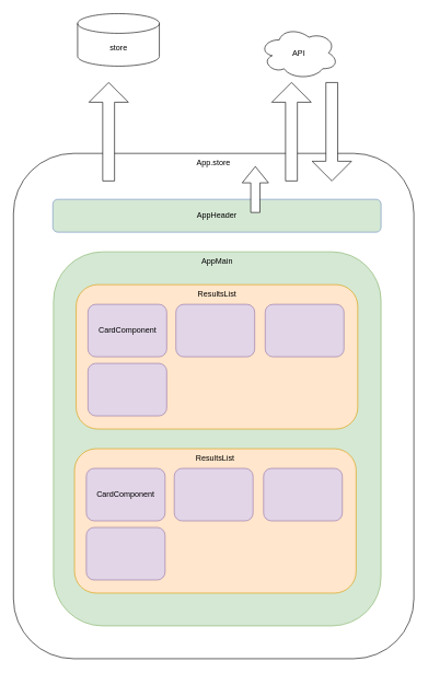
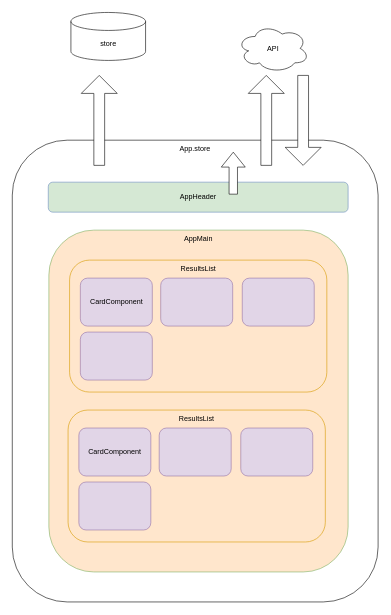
  <mxCell id="0" />
  <mxCell id="1" parent="0" />
  <mxCell id="2" value="App.store" style="rounded=1;whiteSpace=wrap;html=1;verticalAlign=top;" parent="1" vertex="1"><mxGeometry x="20" y="233" width="610" height="770" as="geometry" /></mxCell>
  <mxCell id="3" value="AppHeader" style="rounded=1;whiteSpace=wrap;html=1;fillColor=#d5e8d4;strokeColor=#6c8ebf;" parent="1" vertex="1"><mxGeometry x="80" y="303" width="500" height="50" as="geometry" /></mxCell>
- <mxCell id="4" value="AppMain" style="rounded=1;whiteSpace=wrap;html=1;verticalAlign=top;fillColor=#d5e8d4;strokeColor=#82b366;" parent="1" vertex="1"><mxGeometry x="81" y="383" width="499" height="570" as="geometry" /></mxCell>
+ <mxCell id="4" value="AppMain" style="rounded=1;whiteSpace=wrap;html=1;verticalAlign=top;fillColor=#ffe6cc;strokeColor=#82b366;" parent="1" vertex="1"><mxGeometry x="81" y="383" width="499" height="570" as="geometry" /></mxCell>
  <mxCell id="5" value="ResultsList" style="rounded=1;whiteSpace=wrap;html=1;verticalAlign=top;fillColor=#ffe6cc;strokeColor=#d79b00;" parent="1" vertex="1"><mxGeometry x="115.5" y="433" width="429" height="220" as="geometry" /></mxCell>
  <mxCell id="6" value="CardComponent" style="rounded=1;whiteSpace=wrap;html=1;fillColor=#e1d5e7;strokeColor=#9673a6;" parent="1" vertex="1"><mxGeometry x="133.5" y="463" width="120" height="80" as="geometry" /></mxCell>
  <mxCell id="7" value="" style="rounded=1;whiteSpace=wrap;html=1;fillColor=#e1d5e7;strokeColor=#9673a6;" parent="1" vertex="1"><mxGeometry x="267.5" y="463" width="120" height="80" as="geometry" /></mxCell>
  <mxCell id="8" value="" style="rounded=1;whiteSpace=wrap;html=1;fillColor=#e1d5e7;strokeColor=#9673a6;" parent="1" vertex="1"><mxGeometry x="403.5" y="463" width="120" height="80" as="geometry" /></mxCell>
  <mxCell id="9" value="" style="rounded=1;whiteSpace=wrap;html=1;fillColor=#e1d5e7;strokeColor=#9673a6;" parent="1" vertex="1"><mxGeometry x="133.5" y="553" width="120" height="80" as="geometry" /></mxCell>
  <mxCell id="10" value="" style="shape=singleArrow;whiteSpace=wrap;html=1;rotation=-90;" parent="1" vertex="1"><mxGeometry x="368.5" y="170" width="150" height="60" as="geometry" /></mxCell>
  <mxCell id="11" value="store" style="shape=cylinder3;whiteSpace=wrap;html=1;boundedLbl=1;backgroundOutline=1;size=15;" parent="1" vertex="1"><mxGeometry x="117.75" y="20" width="124.5" height="80" as="geometry" /></mxCell>
  <mxCell id="12" value="API" style="ellipse;shape=cloud;whiteSpace=wrap;html=1;" parent="1" vertex="1"><mxGeometry x="395" y="40" width="120" height="80" as="geometry" /></mxCell>
  <mxCell id="13" value="" style="shape=singleArrow;direction=north;whiteSpace=wrap;html=1;arrowWidth=0.35;arrowSize=0.355;" parent="1" vertex="1"><mxGeometry x="368.5" y="253" width="40" height="70" as="geometry" /></mxCell>
  <mxCell id="14" value="ResultsList" style="rounded=1;whiteSpace=wrap;html=1;verticalAlign=top;fillColor=#ffe6cc;strokeColor=#d79b00;" vertex="1" parent="1"><mxGeometry x="113" y="683" width="429" height="220" as="geometry" /></mxCell>
  <mxCell id="15" value="CardComponent" style="rounded=1;whiteSpace=wrap;html=1;fillColor=#e1d5e7;strokeColor=#9673a6;" vertex="1" parent="1"><mxGeometry x="131" y="713" width="120" height="80" as="geometry" /></mxCell>
  <mxCell id="16" value="" style="rounded=1;whiteSpace=wrap;html=1;fillColor=#e1d5e7;strokeColor=#9673a6;" vertex="1" parent="1"><mxGeometry x="265" y="713" width="120" height="80" as="geometry" /></mxCell>
  <mxCell id="17" value="" style="rounded=1;whiteSpace=wrap;html=1;fillColor=#e1d5e7;strokeColor=#9673a6;" vertex="1" parent="1"><mxGeometry x="401" y="713" width="120" height="80" as="geometry" /></mxCell>
  <mxCell id="18" value="" style="rounded=1;whiteSpace=wrap;html=1;fillColor=#e1d5e7;strokeColor=#9673a6;" vertex="1" parent="1"><mxGeometry x="131" y="803" width="120" height="80" as="geometry" /></mxCell>
  <mxCell id="19" value="" style="shape=singleArrow;whiteSpace=wrap;html=1;rotation=-90;" vertex="1" parent="1"><mxGeometry x="90" y="170" width="150" height="60" as="geometry" /></mxCell>
  <mxCell id="20" value="" style="shape=singleArrow;whiteSpace=wrap;html=1;rotation=90;" vertex="1" parent="1"><mxGeometry x="430" y="170" width="150" height="60" as="geometry" /></mxCell>
